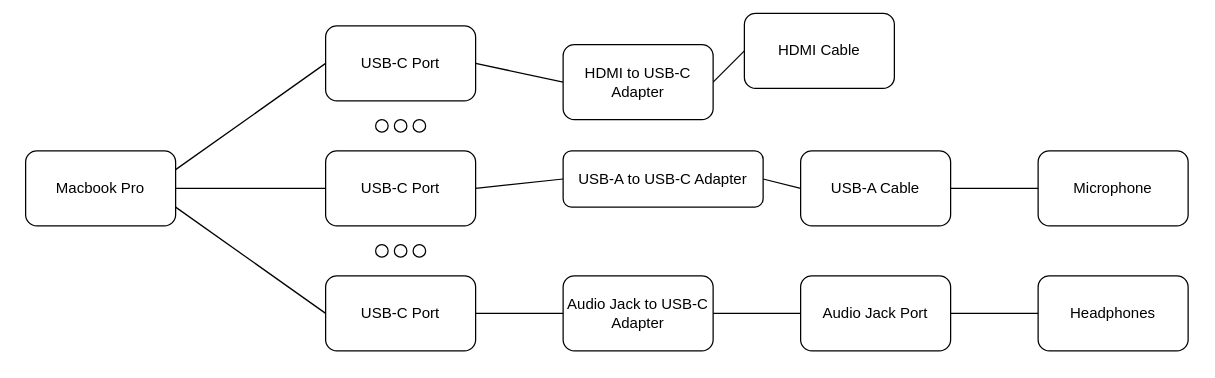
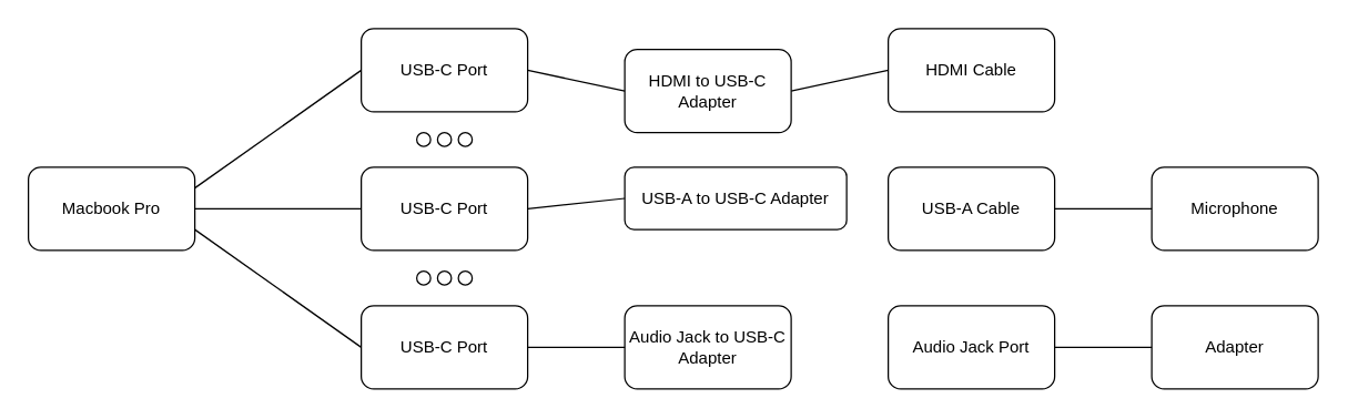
  <mxCell id="0" />
  <mxCell id="1" parent="0" />
  <mxCell id="2" value="Macbook Pro" style="rounded=1;whiteSpace=wrap;html=1;" parent="1" vertex="1"><mxGeometry x="20" y="120" width="120" height="60" as="geometry" /></mxCell>
  <mxCell id="3" value="USB-C Port" style="rounded=1;whiteSpace=wrap;html=1;" parent="1" vertex="1"><mxGeometry x="260" y="20" width="120" height="60" as="geometry" /></mxCell>
  <mxCell id="4" value="USB-C Port" style="rounded=1;whiteSpace=wrap;html=1;" parent="1" vertex="1"><mxGeometry x="260" y="120" width="120" height="60" as="geometry" /></mxCell>
  <mxCell id="5" value="USB-C Port" style="rounded=1;whiteSpace=wrap;html=1;" parent="1" vertex="1"><mxGeometry x="260" y="220" width="120" height="60" as="geometry" /></mxCell>
  <mxCell id="6" value="" style="group" parent="1" vertex="1" connectable="0"><mxGeometry x="300" y="195" width="40" height="10" as="geometry" /></mxCell>
  <mxCell id="7" value="" style="ellipse;whiteSpace=wrap;html=1;aspect=fixed;" parent="6" vertex="1"><mxGeometry width="10" height="10" as="geometry" /></mxCell>
  <mxCell id="8" value="" style="ellipse;whiteSpace=wrap;html=1;aspect=fixed;" parent="6" vertex="1"><mxGeometry x="15" width="10" height="10" as="geometry" /></mxCell>
  <mxCell id="9" value="" style="ellipse;whiteSpace=wrap;html=1;aspect=fixed;" parent="6" vertex="1"><mxGeometry x="30" width="10" height="10" as="geometry" /></mxCell>
  <mxCell id="10" value="" style="group" parent="1" vertex="1" connectable="0"><mxGeometry x="300" y="95" width="40" height="10" as="geometry" /></mxCell>
  <mxCell id="11" value="" style="ellipse;whiteSpace=wrap;html=1;aspect=fixed;" parent="10" vertex="1"><mxGeometry width="10" height="10" as="geometry" /></mxCell>
  <mxCell id="12" value="" style="ellipse;whiteSpace=wrap;html=1;aspect=fixed;" parent="10" vertex="1"><mxGeometry x="15" width="10" height="10" as="geometry" /></mxCell>
  <mxCell id="13" value="" style="ellipse;whiteSpace=wrap;html=1;aspect=fixed;" parent="10" vertex="1"><mxGeometry x="30" width="10" height="10" as="geometry" /></mxCell>
  <mxCell id="14" value="" style="endArrow=none;html=1;exitX=1;exitY=0.25;exitDx=0;exitDy=0;entryX=0;entryY=0.5;entryDx=0;entryDy=0;" parent="1" source="2" target="3" edge="1"><mxGeometry width="50" height="50" relative="1" as="geometry"><mxPoint x="120" y="130" as="sourcePoint" /><mxPoint x="170" y="80" as="targetPoint" /></mxGeometry></mxCell>
  <mxCell id="15" value="" style="endArrow=none;html=1;exitX=1;exitY=0.5;exitDx=0;exitDy=0;entryX=0;entryY=0.5;entryDx=0;entryDy=0;" parent="1" source="2" target="4" edge="1"><mxGeometry width="50" height="50" relative="1" as="geometry"><mxPoint x="150" y="145" as="sourcePoint" /><mxPoint x="270" y="60" as="targetPoint" /></mxGeometry></mxCell>
  <mxCell id="16" value="" style="endArrow=none;html=1;exitX=1;exitY=0.75;exitDx=0;exitDy=0;entryX=0;entryY=0.5;entryDx=0;entryDy=0;" parent="1" source="2" target="5" edge="1"><mxGeometry width="50" height="50" relative="1" as="geometry"><mxPoint x="150" y="160" as="sourcePoint" /><mxPoint x="270" y="160" as="targetPoint" /></mxGeometry></mxCell>
  <mxCell id="17" style="edgeStyle=none;html=1;exitX=1;exitY=0.5;exitDx=0;exitDy=0;entryX=0;entryY=0.5;entryDx=0;entryDy=0;endArrow=none;endFill=0;" parent="1" source="18" target="25" edge="1"><mxGeometry relative="1" as="geometry" /></mxCell>
  <mxCell id="18" value="HDMI to USB-C Adapter" style="rounded=1;whiteSpace=wrap;html=1;" parent="1" vertex="1"><mxGeometry x="450" y="35" width="120" height="60" as="geometry" /></mxCell>
  <mxCell id="19" value="USB-A to USB-C Adapter" style="rounded=1;whiteSpace=wrap;html=1;" parent="1" vertex="1"><mxGeometry x="450" y="120" width="160" height="45" as="geometry" /></mxCell>
  <mxCell id="20" value="Audio Jack to USB-C Adapter" style="rounded=1;whiteSpace=wrap;html=1;" parent="1" vertex="1"><mxGeometry x="450" y="220" width="120" height="60" as="geometry" /></mxCell>
  <mxCell id="21" value="Audio Jack Port" style="rounded=1;whiteSpace=wrap;html=1;" parent="1" vertex="1"><mxGeometry x="640" y="220" width="120" height="60" as="geometry" /></mxCell>
- <mxCell id="22" value="Headphones" style="rounded=1;whiteSpace=wrap;html=1;" parent="1" vertex="1"><mxGeometry x="830" y="220" width="120" height="60" as="geometry" /></mxCell>
+ <mxCell id="22" value="Adapter" style="rounded=1;whiteSpace=wrap;html=1;" parent="1" vertex="1"><mxGeometry x="830" y="220" width="120" height="60" as="geometry" /></mxCell>
  <mxCell id="23" value="Microphone" style="rounded=1;whiteSpace=wrap;html=1;" parent="1" vertex="1"><mxGeometry x="830" y="120" width="120" height="60" as="geometry" /></mxCell>
  <mxCell id="24" value="USB-A Cable" style="rounded=1;whiteSpace=wrap;html=1;" parent="1" vertex="1"><mxGeometry x="640" y="120" width="120" height="60" as="geometry" /></mxCell>
- <mxCell id="25" value="HDMI Cable" style="rounded=1;whiteSpace=wrap;html=1;" parent="1" vertex="1"><mxGeometry x="595" y="10" width="120" height="60" as="geometry" /></mxCell>
+ <mxCell id="25" value="HDMI Cable" style="rounded=1;whiteSpace=wrap;html=1;" parent="1" vertex="1"><mxGeometry x="640" y="20" width="120" height="60" as="geometry" /></mxCell>
  <mxCell id="26" value="" style="endArrow=none;html=1;exitX=1;exitY=0.5;exitDx=0;exitDy=0;entryX=0;entryY=0.5;entryDx=0;entryDy=0;" parent="1" source="3" target="18" edge="1"><mxGeometry width="50" height="50" relative="1" as="geometry"><mxPoint x="150" y="145" as="sourcePoint" /><mxPoint x="270" y="60" as="targetPoint" /></mxGeometry></mxCell>
  <mxCell id="27" style="edgeStyle=none;html=1;exitX=1;exitY=0.5;exitDx=0;exitDy=0;entryX=0;entryY=0.5;entryDx=0;entryDy=0;endArrow=none;endFill=0;" parent="1" source="24" target="23" edge="1"><mxGeometry relative="1" as="geometry"><mxPoint x="770" y="60" as="sourcePoint" /><mxPoint x="840" y="60" as="targetPoint" /></mxGeometry></mxCell>
  <mxCell id="28" style="edgeStyle=none;html=1;exitX=1;exitY=0.5;exitDx=0;exitDy=0;entryX=0;entryY=0.5;entryDx=0;entryDy=0;endArrow=none;endFill=0;" parent="1" source="21" target="22" edge="1"><mxGeometry relative="1" as="geometry"><mxPoint x="770" y="160" as="sourcePoint" /><mxPoint x="840" y="160" as="targetPoint" /></mxGeometry></mxCell>
- <mxCell id="29" style="edgeStyle=none;html=1;exitX=1;exitY=0.5;exitDx=0;exitDy=0;entryX=0;entryY=0.5;entryDx=0;entryDy=0;endArrow=none;endFill=0;" parent="1" source="20" target="21" edge="1"><mxGeometry relative="1" as="geometry"><mxPoint x="770" y="260" as="sourcePoint" /><mxPoint x="840" y="260" as="targetPoint" /></mxGeometry></mxCell>
- <mxCell id="30" style="edgeStyle=none;html=1;exitX=1;exitY=0.5;exitDx=0;exitDy=0;entryX=0;entryY=0.5;entryDx=0;entryDy=0;endArrow=none;endFill=0;" parent="1" source="19" target="24" edge="1"><mxGeometry relative="1" as="geometry"><mxPoint x="580" y="260" as="sourcePoint" /><mxPoint x="650" y="260" as="targetPoint" /></mxGeometry></mxCell>
  <mxCell id="31" style="edgeStyle=none;html=1;exitX=1;exitY=0.5;exitDx=0;exitDy=0;entryX=0;entryY=0.5;entryDx=0;entryDy=0;endArrow=none;endFill=0;" parent="1" source="4" target="19" edge="1"><mxGeometry relative="1" as="geometry"><mxPoint x="580" y="160" as="sourcePoint" /><mxPoint x="650" y="160" as="targetPoint" /></mxGeometry></mxCell>
  <mxCell id="32" style="edgeStyle=none;html=1;exitX=1;exitY=0.5;exitDx=0;exitDy=0;entryX=0;entryY=0.5;entryDx=0;entryDy=0;endArrow=none;endFill=0;" parent="1" source="5" target="20" edge="1"><mxGeometry relative="1" as="geometry"><mxPoint x="390" y="160" as="sourcePoint" /><mxPoint x="460" y="160" as="targetPoint" /></mxGeometry></mxCell>
